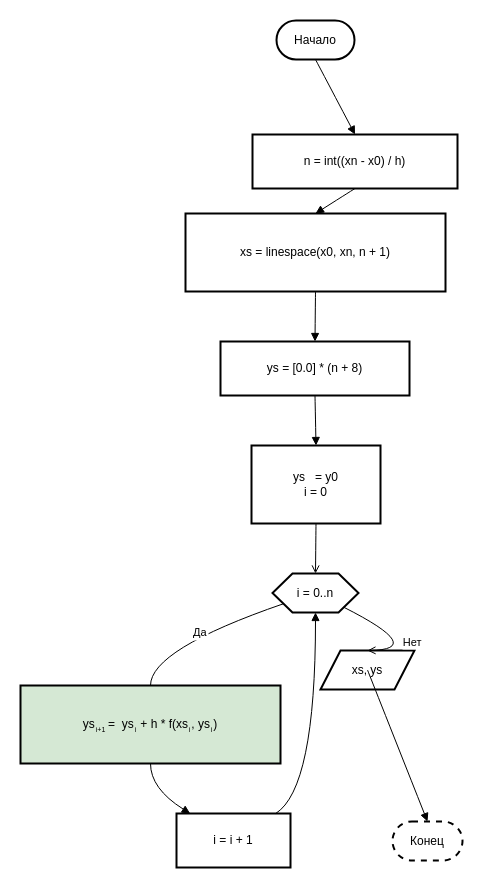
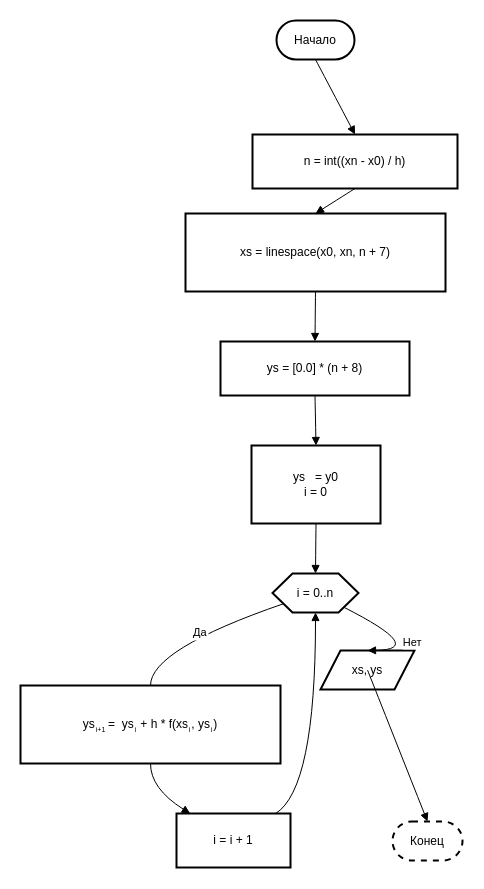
  <mxCell id="0" />
  <mxCell id="1" parent="0" />
  <mxCell id="2" value="Начало" style="rounded=1;whiteSpace=wrap;arcSize=50;strokeWidth=2;" vertex="1" parent="1"><mxGeometry x="276" y="20" width="78" height="39" as="geometry" /></mxCell>
  <mxCell id="3" value="n = int((xn - x0) / h)" style="whiteSpace=wrap;strokeWidth=2;" vertex="1" parent="1"><mxGeometry x="252" y="134" width="205" height="54" as="geometry" /></mxCell>
- <mxCell id="4" value="xs = linespace(x0, xn, n + 1)" style="whiteSpace=wrap;strokeWidth=2;" vertex="1" parent="1"><mxGeometry x="185" y="213" width="260" height="78" as="geometry" /></mxCell>
+ <mxCell id="4" value="xs = linespace(x0, xn, n + 7)" style="whiteSpace=wrap;strokeWidth=2;" vertex="1" parent="1"><mxGeometry x="185" y="213" width="260" height="78" as="geometry" /></mxCell>
  <mxCell id="5" value="ys = [0.0] * (n + 8)" style="whiteSpace=wrap;strokeWidth=2;" vertex="1" parent="1"><mxGeometry x="220" y="341" width="189" height="54" as="geometry" /></mxCell>
  <mxCell id="6" value="ys   = y0&#10;i = 0" style="whiteSpace=wrap;strokeWidth=2;" vertex="1" parent="1"><mxGeometry x="251" y="445" width="129" height="78" as="geometry" /></mxCell>
  <mxCell id="7" value="i = 0..n" style="shape=hexagon;perimeter=hexagonPerimeter2;fixedSize=1;strokeWidth=2;whiteSpace=wrap;" vertex="1" parent="1"><mxGeometry x="272" y="573" width="86" height="39" as="geometry" /></mxCell>
- <mxCell id="8" value="ys    =  ys  + h * f(xs , ys )" style="whiteSpace=wrap;strokeWidth=2;fillColor=#d5e8d4;" vertex="1" parent="1"><mxGeometry x="20" y="685" width="260" height="78" as="geometry" /></mxCell>
+ <mxCell id="8" value="ys    =  ys  + h * f(xs , ys )" style="whiteSpace=wrap;strokeWidth=2;" vertex="1" parent="1"><mxGeometry x="20" y="685" width="260" height="78" as="geometry" /></mxCell>
  <mxCell id="9" value="i = i + 1" style="whiteSpace=wrap;strokeWidth=2;" vertex="1" parent="1"><mxGeometry x="176" y="813" width="114" height="54" as="geometry" /></mxCell>
  <mxCell id="10" value="xs, ys" style="shape=parallelogram;perimeter=parallelogramPerimeter;fixedSize=1;strokeWidth=2;whiteSpace=wrap;" vertex="1" parent="1"><mxGeometry x="320" y="650" width="94" height="39" as="geometry" /></mxCell>
  <mxCell id="11" value="Конец" style="rounded=1;whiteSpace=wrap;arcSize=50;strokeWidth=2;dashed=1;" vertex="1" parent="1"><mxGeometry x="392" y="821" width="70" height="39" as="geometry" /></mxCell>
  <mxCell id="12" value="" style="curved=1;startArrow=none;endArrow=block;exitX=0.5;exitY=1;entryX=0.5;entryY=0;rounded=0;" edge="1" parent="1" source="2" target="3"><mxGeometry relative="1" as="geometry"><Array as="points" /></mxGeometry></mxCell>
  <mxCell id="13" value="" style="curved=1;startArrow=none;endArrow=block;exitX=0.5;exitY=1;entryX=0.5;entryY=0;rounded=0;" edge="1" parent="1" source="3" target="4"><mxGeometry relative="1" as="geometry"><Array as="points" /></mxGeometry></mxCell>
  <mxCell id="14" value="" style="curved=1;startArrow=none;endArrow=block;exitX=0.5;exitY=1;entryX=0.5;entryY=0;rounded=0;" edge="1" parent="1" source="4" target="5"><mxGeometry relative="1" as="geometry"><Array as="points" /></mxGeometry></mxCell>
  <mxCell id="15" value="" style="curved=1;startArrow=none;endArrow=block;exitX=0.5;exitY=1;entryX=0.5;entryY=0;rounded=0;" edge="1" parent="1" source="5" target="6"><mxGeometry relative="1" as="geometry"><Array as="points" /></mxGeometry></mxCell>
- <mxCell id="16" value="" style="curved=1;startArrow=none;endArrow=open;exitX=0.5;exitY=1;entryX=0.5;entryY=0;rounded=0;" edge="1" parent="1" source="6" target="7"><mxGeometry relative="1" as="geometry"><Array as="points" /></mxGeometry></mxCell>
+ <mxCell id="16" value="" style="curved=1;startArrow=none;endArrow=block;exitX=0.5;exitY=1;entryX=0.5;entryY=0;rounded=0;" edge="1" parent="1" source="6" target="7"><mxGeometry relative="1" as="geometry"><Array as="points" /></mxGeometry></mxCell>
  <mxCell id="17" value="Да" style="curved=1;startArrow=none;endArrow=none;exitX=0;exitY=0.87;entryX=0.5;entryY=0;rounded=0;" edge="1" parent="1" source="7" target="8"><mxGeometry relative="1" as="geometry"><Array as="points"><mxPoint x="150" y="649" /></Array></mxGeometry></mxCell>
  <mxCell id="18" value="" style="curved=1;startArrow=none;endArrow=block;exitX=0.5;exitY=1;entryX=0.12;entryY=0;rounded=0;" edge="1" parent="1" source="8" target="9"><mxGeometry relative="1" as="geometry"><Array as="points"><mxPoint x="150" y="788" /></Array></mxGeometry></mxCell>
  <mxCell id="19" value="" style="curved=1;startArrow=none;endArrow=block;exitX=0.87;exitY=0;entryX=0.5;entryY=1;rounded=0;" edge="1" parent="1" source="9" target="7"><mxGeometry relative="1" as="geometry"><Array as="points"><mxPoint x="315" y="788" /></Array></mxGeometry></mxCell>
- <mxCell id="20" value="Нет" style="curved=1;startArrow=none;endArrow=open;exitX=0.95;exitY=1;entryX=0.5;entryY=-0.01;rounded=0;" edge="1" parent="1" source="7" target="10"><mxGeometry relative="1" as="geometry"><Array as="points"><mxPoint x="427" y="649" /></Array></mxGeometry></mxCell>
+ <mxCell id="20" value="Нет" style="curved=1;startArrow=none;endArrow=block;exitX=0.95;exitY=1;entryX=0.5;entryY=-0.01;rounded=0;" edge="1" parent="1" source="7" target="10"><mxGeometry relative="1" as="geometry"><Array as="points"><mxPoint x="427" y="649" /></Array></mxGeometry></mxCell>
  <mxCell id="21" value="" style="curved=1;startArrow=none;endArrow=block;exitX=0.5;exitY=0.99;entryX=0.5;entryY=-0.01;rounded=0;" edge="1" parent="1" source="10" target="11"><mxGeometry relative="1" as="geometry"><Array as="points" /></mxGeometry></mxCell>
  <mxCell id="22" value="i+1" style="text;html=1;align=center;verticalAlign=middle;resizable=0;points=[];autosize=1;strokeColor=none;fillColor=none;fontSize=7;" vertex="1" parent="1"><mxGeometry x="85" y="720" width="30" height="20" as="geometry" /></mxCell>
  <mxCell id="23" value="i" style="text;html=1;align=center;verticalAlign=middle;resizable=0;points=[];autosize=1;strokeColor=none;fillColor=none;fontSize=7;" vertex="1" parent="1"><mxGeometry x="120" y="720" width="30" height="20" as="geometry" /></mxCell>
  <mxCell id="24" value="i" style="text;html=1;align=center;verticalAlign=middle;resizable=0;points=[];autosize=1;strokeColor=none;fillColor=none;fontSize=7;" vertex="1" parent="1"><mxGeometry x="174" y="720" width="30" height="20" as="geometry" /></mxCell>
  <mxCell id="25" value="i" style="text;html=1;align=center;verticalAlign=middle;resizable=0;points=[];autosize=1;strokeColor=none;fillColor=none;fontSize=7;" vertex="1" parent="1"><mxGeometry x="196" y="720" width="30" height="20" as="geometry" /></mxCell>
